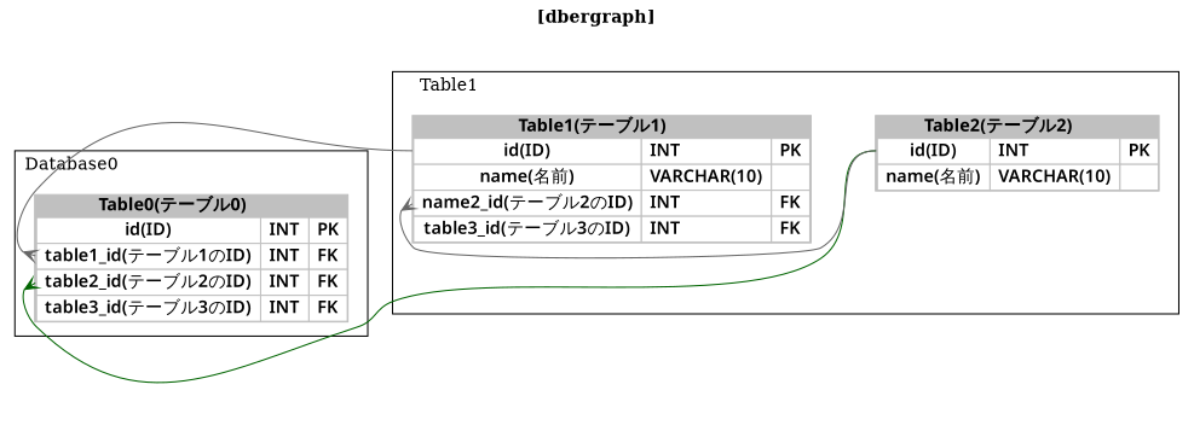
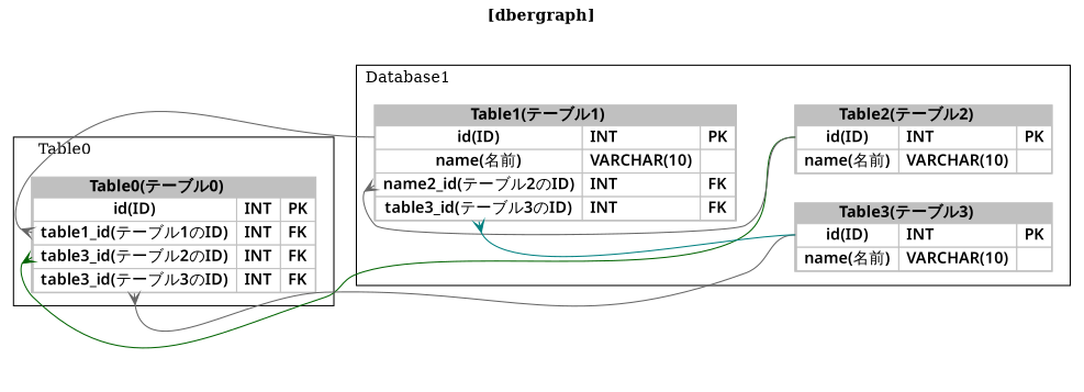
  digraph {
    bgcolor=white
    fontcolor=black
    label=<<b>[dbergraph]</b>>
    labeljust=c
    labelloc=t
    rankdir=LR
    node [fontname="Yu Mincho Demibold" shape=none]
    edge [arrowtail=crow color=gray40 dir=back headport=id tailport=table2_id]
-   n1 [label=<<font color="black"><table border="1" cellspacing="0" cellpadding="0" color="gray" bgcolor="gray"><tr><td colspan="2"><b>Table0(テーブル0)</b></td></tr><tr><td bgcolor="white" cellpadding="2" port="id"> id(ID) </td><td bgcolor="white" cellpadding="2" align="left"> INT </td><td bgcolor="white" cellpadding="2" align="left"> PK </td></tr><tr><td bgcolor="white" cellpadding="2" port="table1_id"> table1_id(テーブル1のID) </td><td bgcolor="white" cellpadding="2" align="left"> INT </td><td bgcolor="white" cellpadding="2" align="left"> FK </td></tr><tr><td bgcolor="white" cellpadding="2" port="table2_id"> table2_id(テーブル2のID) </td><td bgcolor="white" cellpadding="2" align="left"> INT </td><td bgcolor="white" cellpadding="2" align="left"> FK </td></tr><tr><td bgcolor="white" cellpadding="2" port="table3_id"> table3_id(テーブル3のID) </td><td bgcolor="white" cellpadding="2" align="left"> INT </td><td bgcolor="white" cellpadding="2" align="left"> FK </td></tr></table></font>>]
+   n1 [label=<<font color="black"><table border="1" cellspacing="0" cellpadding="0" color="gray" bgcolor="gray"><tr><td colspan="2"><b>Table0(テーブル0)</b></td></tr><tr><td bgcolor="white" cellpadding="2" port="id"> id(ID) </td><td bgcolor="white" cellpadding="2" align="left"> INT </td><td bgcolor="white" cellpadding="2" align="left"> PK </td></tr><tr><td bgcolor="white" cellpadding="2" port="table1_id"> table1_id(テーブル1のID) </td><td bgcolor="white" cellpadding="2" align="left"> INT </td><td bgcolor="white" cellpadding="2" align="left"> FK </td></tr><tr><td bgcolor="white" cellpadding="2" port="table2_id"> table3_id(テーブル2のID) </td><td bgcolor="white" cellpadding="2" align="left"> INT </td><td bgcolor="white" cellpadding="2" align="left"> FK </td></tr><tr><td bgcolor="white" cellpadding="2" port="table3_id"> table3_id(テーブル3のID) </td><td bgcolor="white" cellpadding="2" align="left"> INT </td><td bgcolor="white" cellpadding="2" align="left"> FK </td></tr></table></font>>]
    n2 [label=<<font color="black"><table border="1" cellspacing="0" cellpadding="0" color="gray" bgcolor="gray"><tr><td colspan="2"><b>Table1(テーブル1)</b></td></tr><tr><td bgcolor="white" cellpadding="2" port="id"> id(ID) </td><td bgcolor="white" cellpadding="2" align="left"> INT </td><td bgcolor="white" cellpadding="2" align="left"> PK </td></tr><tr><td bgcolor="white" cellpadding="2" port="name"> name(名前) </td><td bgcolor="white" cellpadding="2" align="left"> VARCHAR(10) </td><td bgcolor="white" cellpadding="2" align="left">  </td></tr><tr><td bgcolor="white" cellpadding="2" port="table2_id"> name2_id(テーブル2のID) </td><td bgcolor="white" cellpadding="2" align="left"> INT </td><td bgcolor="white" cellpadding="2" align="left"> FK </td></tr><tr><td bgcolor="white" cellpadding="2" port="table3_id"> table3_id(テーブル3のID) </td><td bgcolor="white" cellpadding="2" align="left"> INT </td><td bgcolor="white" cellpadding="2" align="left"> FK </td></tr></table></font>>]
    n3 [label=<<font color="black"><table border="1" cellspacing="0" cellpadding="0" color="gray" bgcolor="gray"><tr><td colspan="2"><b>Table2(テーブル2)</b></td></tr><tr><td bgcolor="white" cellpadding="2" port="id"> id(ID) </td><td bgcolor="white" cellpadding="2" align="left"> INT </td><td bgcolor="white" cellpadding="2" align="left"> PK </td></tr><tr><td bgcolor="white" cellpadding="2" port="name"> name(名前) </td><td bgcolor="white" cellpadding="2" align="left"> VARCHAR(10) </td><td bgcolor="white" cellpadding="2" align="left">  </td></tr></table></font>>]
+   n4 [label=<<font color="black"><table border="1" cellspacing="0" cellpadding="0" color="gray" bgcolor="gray"><tr><td colspan="2"><b>Table3(テーブル3)</b></td></tr><tr><td bgcolor="white" cellpadding="2" port="id"> id(ID) </td><td bgcolor="white" cellpadding="2" align="left"> INT </td><td bgcolor="white" cellpadding="2" align="left"> PK </td></tr><tr><td bgcolor="white" cellpadding="2" port="name"> name(名前) </td><td bgcolor="white" cellpadding="2" align="left"> VARCHAR(10) </td><td bgcolor="white" cellpadding="2" align="left">  </td></tr></table></font>>]
    subgraph cluster_1 {
      color=black
-     label=Table1
+     label=Database1
      labeljust=l
      n2
      n3
+     n4
    }
    subgraph cluster_2 {
      color=black
-     label=Database0
+     label=Table0
      labeljust=l
      n1
    }
    n1 -> n2 [tailport=table1_id]
    n1 -> n3 [color=darkgreen]
+   n1 -> n4 [tailport=table3_id]
    n2 -> n3
+   n2 -> n4 [color=teal tailport=table3_id]
  }
